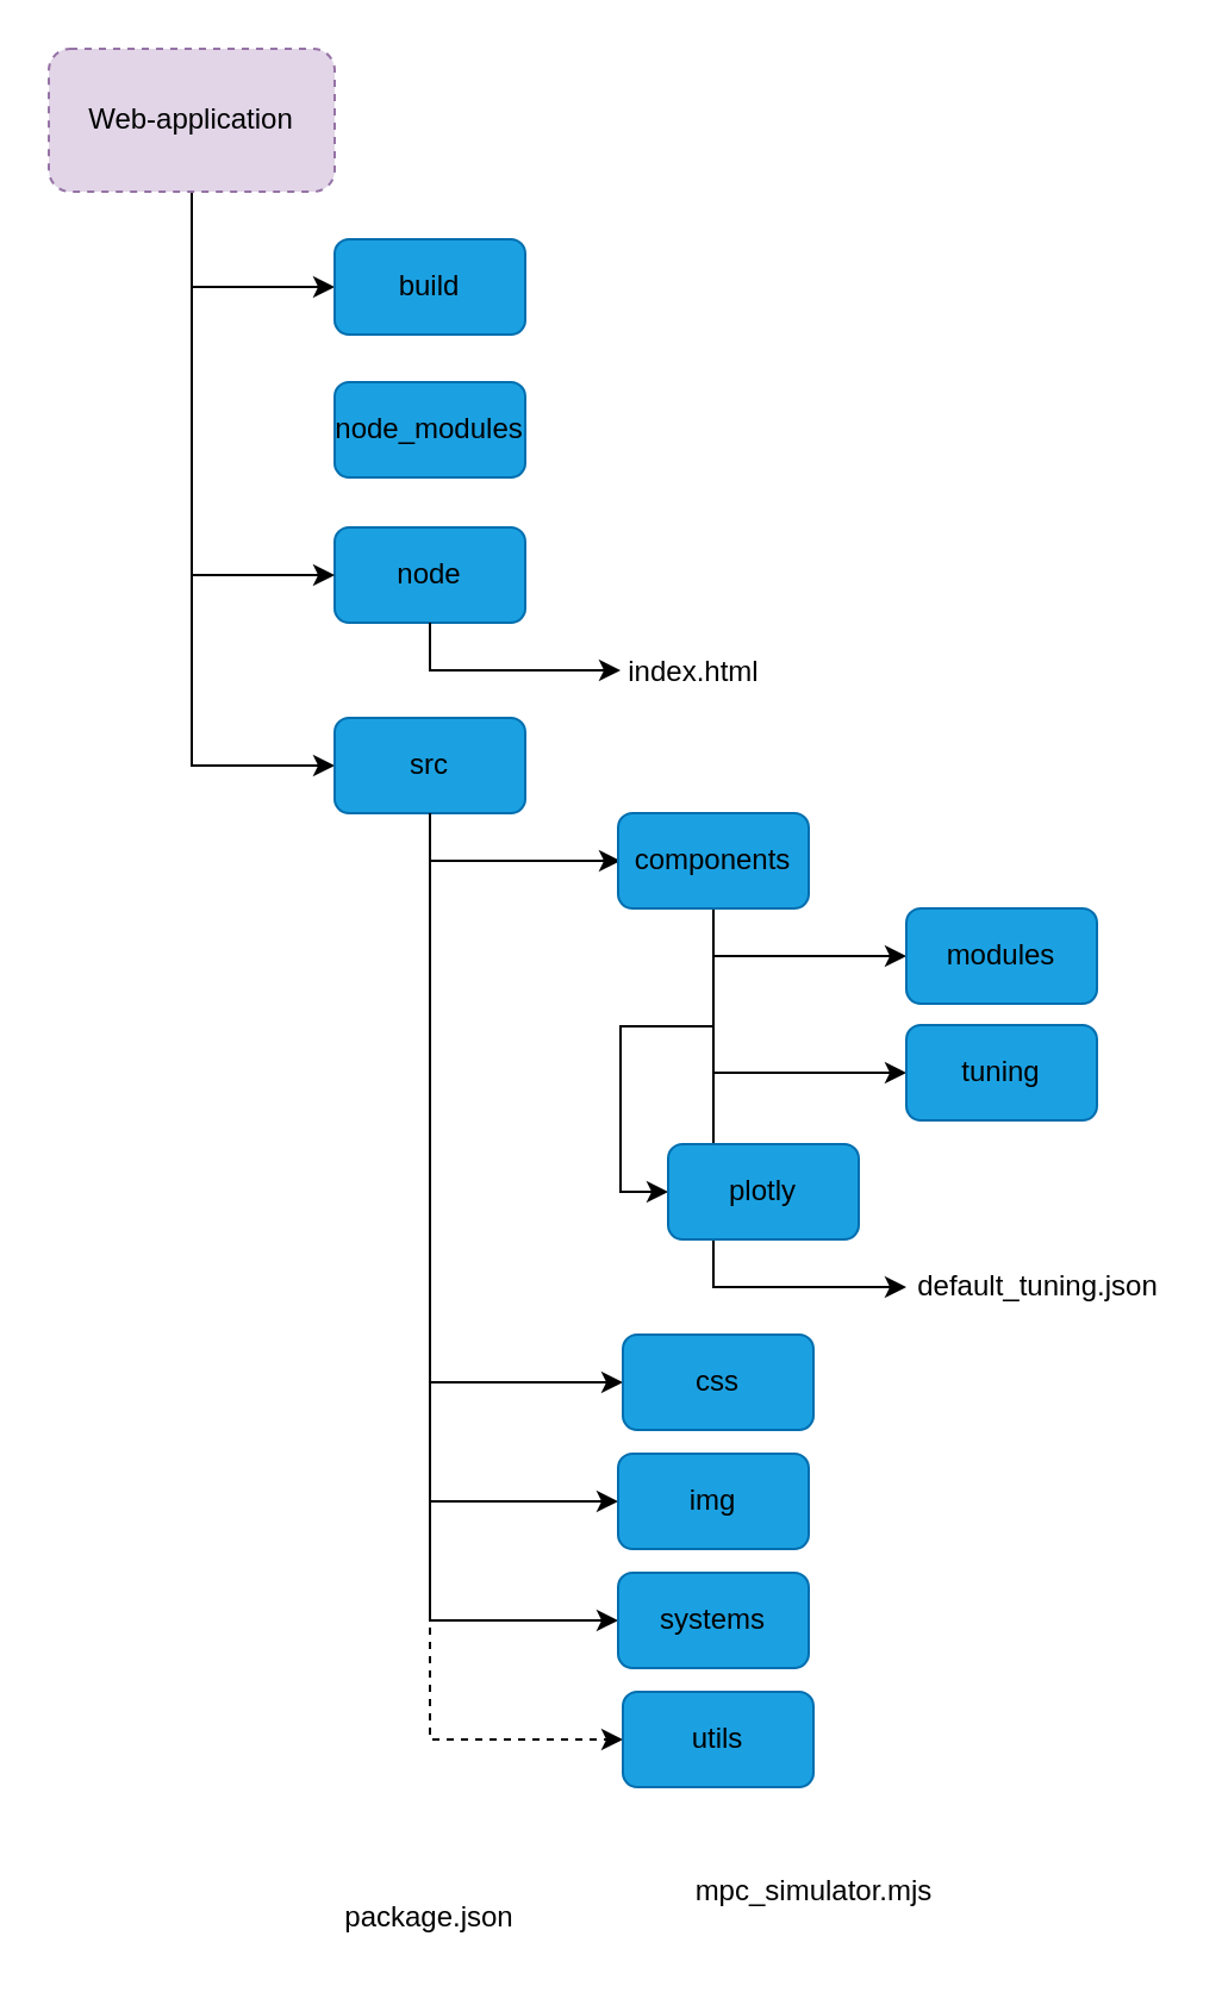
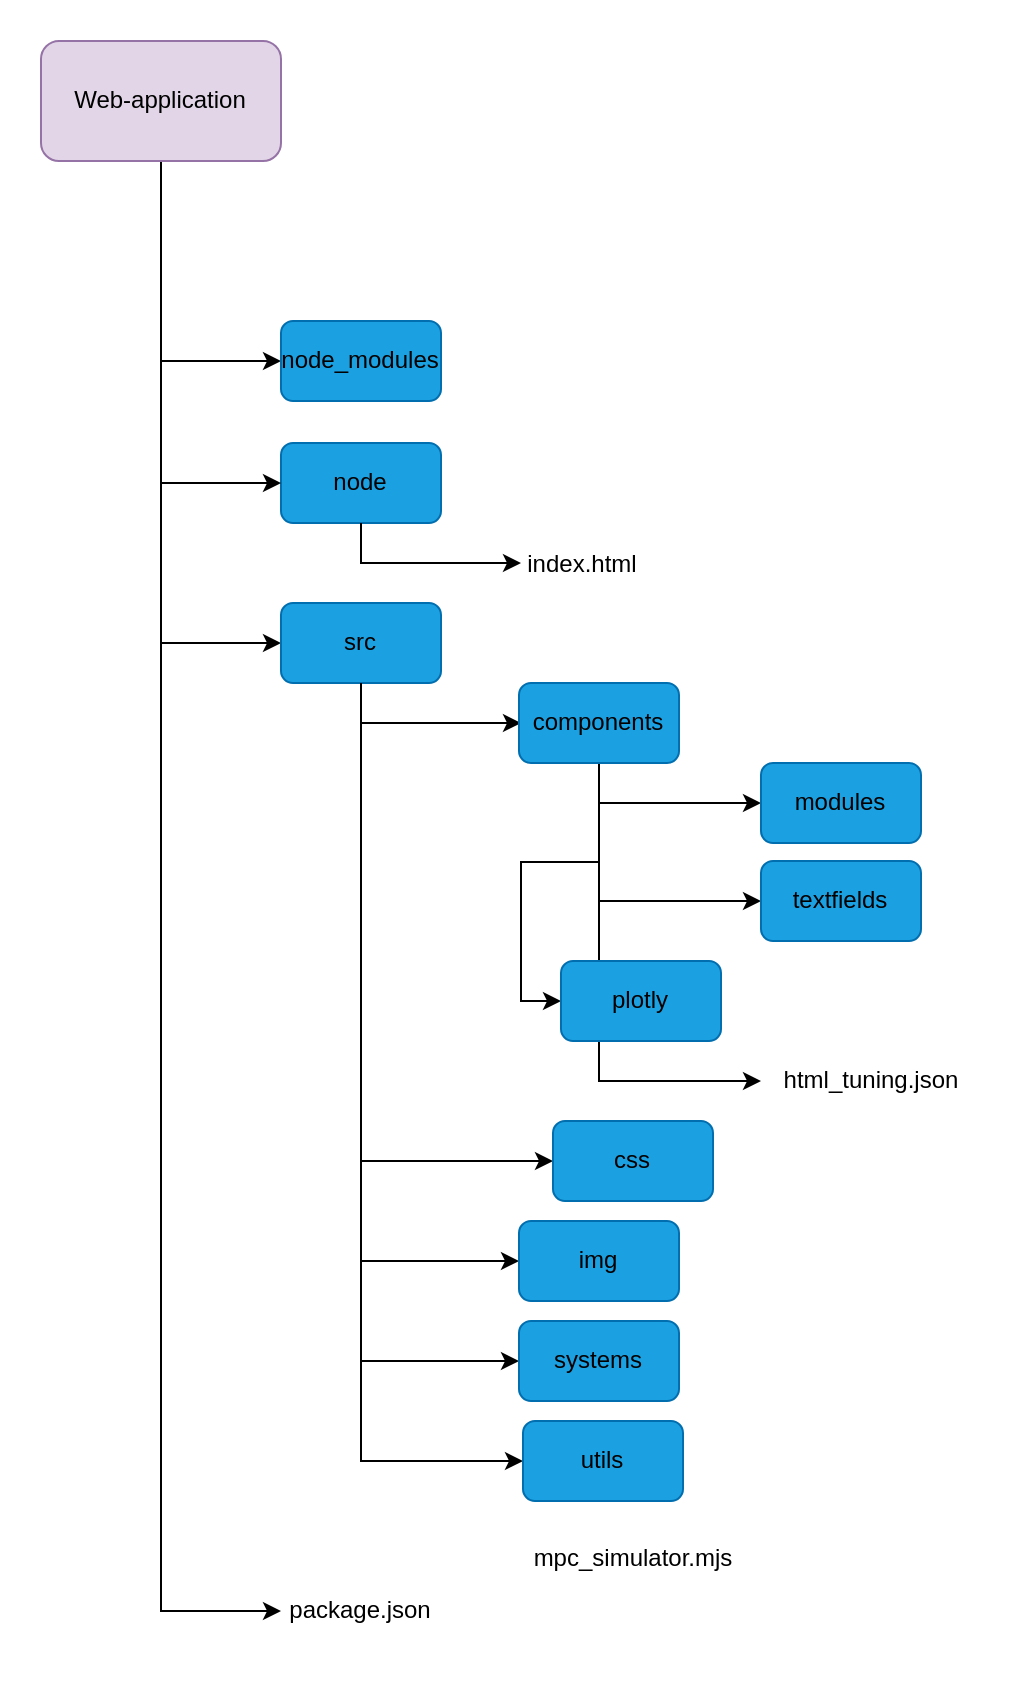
  <mxCell id="0" />
  <mxCell id="1" parent="0" />
  <mxCell id="2" value="&lt;font color=&quot;#000000&quot;&gt;node&lt;/font&gt;" style="rounded=1;whiteSpace=wrap;html=1;fillColor=#1ba1e2;fontColor=#ffffff;strokeColor=#006EAF;" parent="1" vertex="1"><mxGeometry x="140" y="221" width="80" height="40" as="geometry" /></mxCell>
  <mxCell id="3" value="" style="endArrow=classic;html=1;rounded=0;exitX=0.5;exitY=1;exitDx=0;exitDy=0;" parent="1" source="2" edge="1"><mxGeometry width="50" height="50" relative="1" as="geometry"><mxPoint x="290" y="451" as="sourcePoint" /><mxPoint x="260" y="281" as="targetPoint" /><Array as="points"><mxPoint x="180" y="281" /></Array></mxGeometry></mxCell>
  <mxCell id="4" value="&lt;div&gt;index.html&lt;/div&gt;" style="text;html=1;strokeColor=none;fillColor=none;align=center;verticalAlign=middle;whiteSpace=wrap;rounded=0;" parent="1" vertex="1"><mxGeometry x="261" y="267" width="60" height="30" as="geometry" /></mxCell>
- <mxCell id="5" value="mpc_simulator.mjs" style="text;html=1;strokeColor=none;fillColor=none;align=center;verticalAlign=middle;whiteSpace=wrap;rounded=0;" parent="1" vertex="1"><mxGeometry x="286" y="779" width="111" height="30" as="geometry" /></mxCell>
+ <mxCell id="5" value="mpc_simulator.mjs" style="text;html=1;strokeColor=none;fillColor=none;align=center;verticalAlign=middle;whiteSpace=wrap;rounded=0;" parent="1" vertex="1"><mxGeometry x="261" y="764" width="111" height="30" as="geometry" /></mxCell>
  <mxCell id="6" style="edgeStyle=orthogonalEdgeStyle;rounded=0;orthogonalLoop=1;jettySize=auto;html=1;exitX=0.5;exitY=1;exitDx=0;exitDy=0;entryX=0;entryY=0.5;entryDx=0;entryDy=0;" parent="1" source="11" target="2" edge="1"><mxGeometry relative="1" as="geometry" /></mxCell>
  <mxCell id="7" style="edgeStyle=orthogonalEdgeStyle;rounded=0;orthogonalLoop=1;jettySize=auto;html=1;exitX=0.5;exitY=1;exitDx=0;exitDy=0;entryX=0;entryY=0.5;entryDx=0;entryDy=0;" parent="1" source="11" target="16" edge="1"><mxGeometry relative="1" as="geometry" /></mxCell>
- <mxCell id="10" style="edgeStyle=orthogonalEdgeStyle;rounded=0;orthogonalLoop=1;jettySize=auto;html=1;exitX=0.5;exitY=1;exitDx=0;exitDy=0;entryX=0;entryY=0.5;entryDx=0;entryDy=0;" parent="1" source="11" target="29" edge="1"><mxGeometry relative="1" as="geometry" /></mxCell>
- <mxCell id="11" value="&lt;font color=&quot;#000000&quot;&gt;Web-application&lt;br&gt;&lt;/font&gt;" style="rounded=1;whiteSpace=wrap;html=1;fillColor=#e1d5e7;strokeColor=#9673a6;dashed=1;" parent="1" vertex="1"><mxGeometry x="20" y="20" width="120" height="60" as="geometry" /></mxCell>
+ <mxCell id="8" style="edgeStyle=orthogonalEdgeStyle;rounded=0;orthogonalLoop=1;jettySize=auto;html=1;exitX=0.5;exitY=1;exitDx=0;exitDy=0;entryX=0;entryY=0.5;entryDx=0;entryDy=0;" parent="1" source="11" target="27" edge="1"><mxGeometry relative="1" as="geometry" /></mxCell>
+ <mxCell id="9" style="edgeStyle=orthogonalEdgeStyle;rounded=0;orthogonalLoop=1;jettySize=auto;html=1;exitX=0.5;exitY=1;exitDx=0;exitDy=0;entryX=0;entryY=0.5;entryDx=0;entryDy=0;" parent="1" source="11" target="28" edge="1"><mxGeometry relative="1" as="geometry" /></mxCell>
+ <mxCell id="11" value="&lt;font color=&quot;#000000&quot;&gt;Web-application&lt;br&gt;&lt;/font&gt;" style="rounded=1;whiteSpace=wrap;html=1;fillColor=#e1d5e7;strokeColor=#9673a6;" parent="1" vertex="1"><mxGeometry x="20" y="20" width="120" height="60" as="geometry" /></mxCell>
  <mxCell id="12" style="edgeStyle=orthogonalEdgeStyle;rounded=0;orthogonalLoop=1;jettySize=auto;html=1;exitX=0.5;exitY=1;exitDx=0;exitDy=0;entryX=0;entryY=0.5;entryDx=0;entryDy=0;" parent="1" source="16" target="23" edge="1"><mxGeometry relative="1" as="geometry" /></mxCell>
  <mxCell id="13" style="edgeStyle=orthogonalEdgeStyle;rounded=0;orthogonalLoop=1;jettySize=auto;html=1;exitX=0.5;exitY=1;exitDx=0;exitDy=0;entryX=0;entryY=0.5;entryDx=0;entryDy=0;" parent="1" source="16" target="24" edge="1"><mxGeometry relative="1" as="geometry" /></mxCell>
  <mxCell id="14" style="edgeStyle=orthogonalEdgeStyle;rounded=0;orthogonalLoop=1;jettySize=auto;html=1;exitX=0.5;exitY=1;exitDx=0;exitDy=0;entryX=0;entryY=0.5;entryDx=0;entryDy=0;" parent="1" source="16" target="25" edge="1"><mxGeometry relative="1" as="geometry" /></mxCell>
- <mxCell id="15" style="edgeStyle=orthogonalEdgeStyle;rounded=0;orthogonalLoop=1;jettySize=auto;html=1;exitX=0.5;exitY=1;exitDx=0;exitDy=0;entryX=0;entryY=0.5;entryDx=0;entryDy=0;dashed=1;" parent="1" source="16" target="26" edge="1"><mxGeometry relative="1" as="geometry" /></mxCell>
+ <mxCell id="15" style="edgeStyle=orthogonalEdgeStyle;rounded=0;orthogonalLoop=1;jettySize=auto;html=1;exitX=0.5;exitY=1;exitDx=0;exitDy=0;entryX=0;entryY=0.5;entryDx=0;entryDy=0;" parent="1" source="16" target="26" edge="1"><mxGeometry relative="1" as="geometry" /></mxCell>
  <mxCell id="16" value="&lt;font color=&quot;#000000&quot;&gt;src&lt;/font&gt;" style="rounded=1;whiteSpace=wrap;html=1;fillColor=#1ba1e2;fontColor=#ffffff;strokeColor=#006EAF;" parent="1" vertex="1"><mxGeometry x="140" y="301" width="80" height="40" as="geometry" /></mxCell>
  <mxCell id="17" value="" style="endArrow=classic;html=1;rounded=0;exitX=0.5;exitY=1;exitDx=0;exitDy=0;" parent="1" source="16" edge="1"><mxGeometry width="50" height="50" relative="1" as="geometry"><mxPoint x="290" y="531" as="sourcePoint" /><mxPoint x="260" y="361" as="targetPoint" /><Array as="points"><mxPoint x="180" y="361" /></Array></mxGeometry></mxCell>
  <mxCell id="18" style="edgeStyle=orthogonalEdgeStyle;rounded=0;orthogonalLoop=1;jettySize=auto;html=1;exitX=0.5;exitY=1;exitDx=0;exitDy=0;entryX=0;entryY=0.5;entryDx=0;entryDy=0;" parent="1" source="22" target="30" edge="1"><mxGeometry relative="1" as="geometry" /></mxCell>
  <mxCell id="19" style="edgeStyle=orthogonalEdgeStyle;rounded=0;orthogonalLoop=1;jettySize=auto;html=1;exitX=0.5;exitY=1;exitDx=0;exitDy=0;entryX=0;entryY=0.5;entryDx=0;entryDy=0;" parent="1" source="22" target="31" edge="1"><mxGeometry relative="1" as="geometry" /></mxCell>
  <mxCell id="20" style="edgeStyle=orthogonalEdgeStyle;rounded=0;orthogonalLoop=1;jettySize=auto;html=1;exitX=0.5;exitY=1;exitDx=0;exitDy=0;entryX=0;entryY=0.5;entryDx=0;entryDy=0;" parent="1" source="22" target="32" edge="1"><mxGeometry relative="1" as="geometry" /></mxCell>
  <mxCell id="21" style="edgeStyle=orthogonalEdgeStyle;rounded=0;orthogonalLoop=1;jettySize=auto;html=1;exitX=0.5;exitY=1;exitDx=0;exitDy=0;entryX=0;entryY=0.5;entryDx=0;entryDy=0;" edge="1" parent="1" source="22" target="33"><mxGeometry relative="1" as="geometry" /></mxCell>
  <mxCell id="22" value="&lt;font color=&quot;#000000&quot;&gt;components&lt;br&gt;&lt;/font&gt;" style="rounded=1;whiteSpace=wrap;html=1;fillColor=#1ba1e2;fontColor=#ffffff;strokeColor=#006EAF;" parent="1" vertex="1"><mxGeometry x="259" y="341" width="80" height="40" as="geometry" /></mxCell>
- <mxCell id="23" value="&lt;font color=&quot;#000000&quot;&gt;css&lt;/font&gt;" style="rounded=1;whiteSpace=wrap;html=1;fillColor=#1ba1e2;fontColor=#ffffff;strokeColor=#006EAF;" parent="1" vertex="1"><mxGeometry x="261" y="560" width="80" height="40" as="geometry" /></mxCell>
+ <mxCell id="23" value="&lt;font color=&quot;#000000&quot;&gt;css&lt;/font&gt;" style="rounded=1;whiteSpace=wrap;html=1;fillColor=#1ba1e2;fontColor=#ffffff;strokeColor=#006EAF;" parent="1" vertex="1"><mxGeometry x="276" y="560" width="80" height="40" as="geometry" /></mxCell>
  <mxCell id="24" value="&lt;font color=&quot;#000000&quot;&gt;img&lt;/font&gt;" style="rounded=1;whiteSpace=wrap;html=1;fillColor=#1ba1e2;fontColor=#ffffff;strokeColor=#006EAF;" parent="1" vertex="1"><mxGeometry x="259" y="610" width="80" height="40" as="geometry" /></mxCell>
  <mxCell id="25" value="&lt;font color=&quot;#000000&quot;&gt;systems&lt;/font&gt;" style="rounded=1;whiteSpace=wrap;html=1;fillColor=#1ba1e2;fontColor=#ffffff;strokeColor=#006EAF;" parent="1" vertex="1"><mxGeometry x="259" y="660" width="80" height="40" as="geometry" /></mxCell>
  <mxCell id="26" value="&lt;font color=&quot;#000000&quot;&gt;utils&lt;br&gt;&lt;/font&gt;" style="rounded=1;whiteSpace=wrap;html=1;fillColor=#1ba1e2;fontColor=#ffffff;strokeColor=#006EAF;" parent="1" vertex="1"><mxGeometry x="261" y="710" width="80" height="40" as="geometry" /></mxCell>
  <mxCell id="27" value="&lt;font color=&quot;#000000&quot;&gt;node_modules&lt;/font&gt;" style="rounded=1;whiteSpace=wrap;html=1;fillColor=#1ba1e2;fontColor=#ffffff;strokeColor=#006EAF;" parent="1" vertex="1"><mxGeometry x="140" y="160" width="80" height="40" as="geometry" /></mxCell>
  <mxCell id="28" value="package.json" style="text;html=1;strokeColor=none;fillColor=none;align=center;verticalAlign=middle;whiteSpace=wrap;rounded=0;" parent="1" vertex="1"><mxGeometry x="140" y="790" width="80" height="30" as="geometry" /></mxCell>
- <mxCell id="29" value="&lt;font color=&quot;#000000&quot;&gt;build&lt;/font&gt;" style="rounded=1;whiteSpace=wrap;html=1;fillColor=#1ba1e2;fontColor=#ffffff;strokeColor=#006EAF;" parent="1" vertex="1"><mxGeometry x="140" y="100" width="80" height="40" as="geometry" /></mxCell>
  <mxCell id="30" value="&lt;font color=&quot;#000000&quot;&gt;modules&lt;br&gt;&lt;/font&gt;" style="rounded=1;whiteSpace=wrap;html=1;fillColor=#1ba1e2;fontColor=#ffffff;strokeColor=#006EAF;" parent="1" vertex="1"><mxGeometry x="380" y="381" width="80" height="40" as="geometry" /></mxCell>
- <mxCell id="31" value="&lt;font color=&quot;#000000&quot;&gt;tuning&lt;br&gt;&lt;/font&gt;" style="rounded=1;whiteSpace=wrap;html=1;fillColor=#1ba1e2;fontColor=#ffffff;strokeColor=#006EAF;" parent="1" vertex="1"><mxGeometry x="380" y="430" width="80" height="40" as="geometry" /></mxCell>
+ <mxCell id="31" value="&lt;font color=&quot;#000000&quot;&gt;textfields&lt;br&gt;&lt;/font&gt;" style="rounded=1;whiteSpace=wrap;html=1;fillColor=#1ba1e2;fontColor=#ffffff;strokeColor=#006EAF;" parent="1" vertex="1"><mxGeometry x="380" y="430" width="80" height="40" as="geometry" /></mxCell>
  <mxCell id="32" value="&lt;font color=&quot;#000000&quot;&gt;plotly&lt;br&gt;&lt;/font&gt;" style="rounded=1;whiteSpace=wrap;html=1;fillColor=#1ba1e2;fontColor=#ffffff;strokeColor=#006EAF;" parent="1" vertex="1"><mxGeometry x="280" y="480" width="80" height="40" as="geometry" /></mxCell>
- <mxCell id="33" value="default_tuning.json" style="text;html=1;strokeColor=none;fillColor=none;align=center;verticalAlign=middle;whiteSpace=wrap;rounded=0;" vertex="1" parent="1"><mxGeometry x="380" y="525" width="111" height="30" as="geometry" /></mxCell>
+ <mxCell id="33" value="html_tuning.json" style="text;html=1;strokeColor=none;fillColor=none;align=center;verticalAlign=middle;whiteSpace=wrap;rounded=0;" vertex="1" parent="1"><mxGeometry x="380" y="525" width="111" height="30" as="geometry" /></mxCell>
